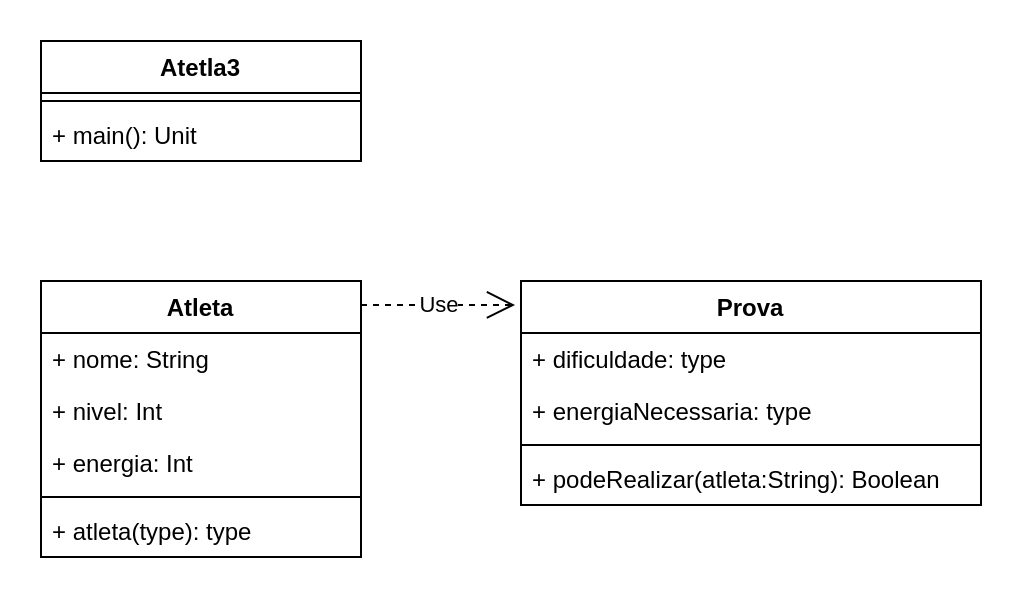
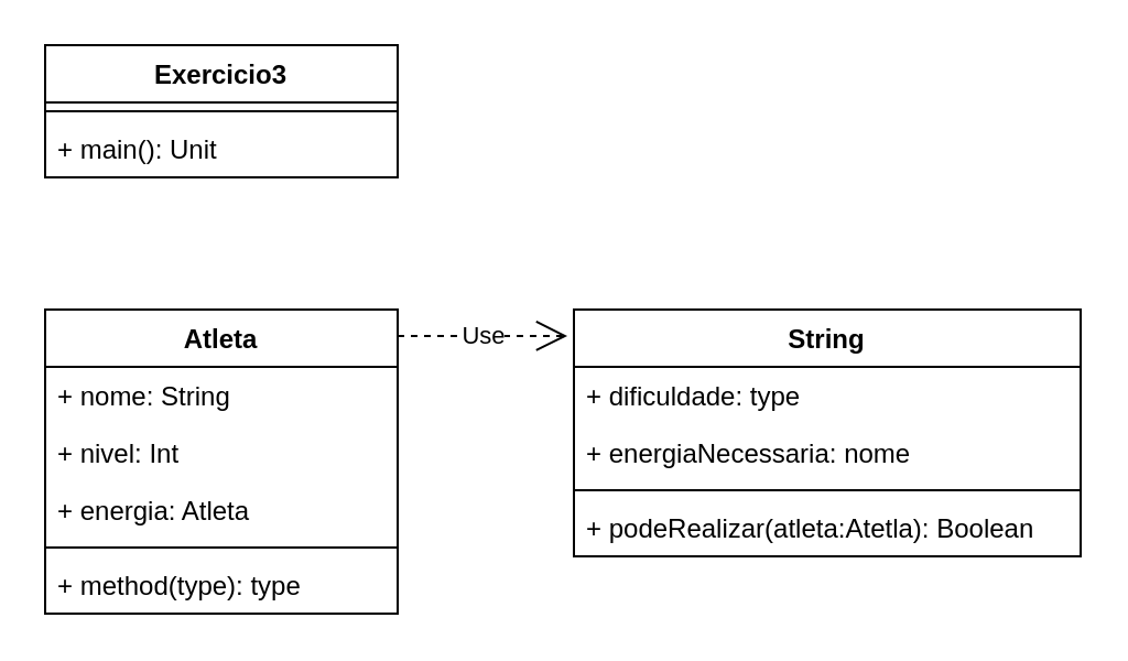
  <mxCell id="0" />
  <mxCell id="1" parent="0" />
- <mxCell id="2" value="Atetla3" style="swimlane;fontStyle=1;align=center;verticalAlign=top;childLayout=stackLayout;horizontal=1;startSize=26;horizontalStack=0;resizeParent=1;resizeParentMax=0;resizeLast=0;collapsible=1;marginBottom=0;" parent="1" vertex="1"><mxGeometry x="20" y="20" width="160" height="60" as="geometry" /></mxCell>
+ <mxCell id="2" value="Exercicio3" style="swimlane;fontStyle=1;align=center;verticalAlign=top;childLayout=stackLayout;horizontal=1;startSize=26;horizontalStack=0;resizeParent=1;resizeParentMax=0;resizeLast=0;collapsible=1;marginBottom=0;" parent="1" vertex="1"><mxGeometry x="20" y="20" width="160" height="60" as="geometry" /></mxCell>
  <mxCell id="3" value="" style="line;strokeWidth=1;fillColor=none;align=left;verticalAlign=middle;spacingTop=-1;spacingLeft=3;spacingRight=3;rotatable=0;labelPosition=right;points=[];portConstraint=eastwest;" parent="2" vertex="1"><mxGeometry y="26" width="160" height="8" as="geometry" /></mxCell>
  <mxCell id="4" value="+ main(): Unit" style="text;strokeColor=none;fillColor=none;align=left;verticalAlign=top;spacingLeft=4;spacingRight=4;overflow=hidden;rotatable=0;points=[[0,0.5],[1,0.5]];portConstraint=eastwest;" parent="2" vertex="1"><mxGeometry y="34" width="160" height="26" as="geometry" /></mxCell>
  <mxCell id="5" value="Use" style="endArrow=open;endSize=12;dashed=1;html=1;entryX=-0.013;entryY=0.107;entryDx=0;entryDy=0;exitX=1;exitY=0.087;exitDx=0;exitDy=0;exitPerimeter=0;entryPerimeter=0;" parent="1" source="6" target="12" edge="1"><mxGeometry width="160" relative="1" as="geometry"><mxPoint x="315" y="159" as="sourcePoint" /><mxPoint x="370" y="300" as="targetPoint" /></mxGeometry></mxCell>
  <mxCell id="6" value="Atleta" style="swimlane;fontStyle=1;align=center;verticalAlign=top;childLayout=stackLayout;horizontal=1;startSize=26;horizontalStack=0;resizeParent=1;resizeParentMax=0;resizeLast=0;collapsible=1;marginBottom=0;" parent="1" vertex="1"><mxGeometry x="20" y="140" width="160" height="138" as="geometry" /></mxCell>
  <mxCell id="7" value="+ nome: String" style="text;strokeColor=none;fillColor=none;align=left;verticalAlign=top;spacingLeft=4;spacingRight=4;overflow=hidden;rotatable=0;points=[[0,0.5],[1,0.5]];portConstraint=eastwest;" parent="6" vertex="1"><mxGeometry y="26" width="160" height="26" as="geometry" /></mxCell>
  <mxCell id="8" value="+ nivel: Int" style="text;strokeColor=none;fillColor=none;align=left;verticalAlign=top;spacingLeft=4;spacingRight=4;overflow=hidden;rotatable=0;points=[[0,0.5],[1,0.5]];portConstraint=eastwest;" parent="6" vertex="1"><mxGeometry y="52" width="160" height="26" as="geometry" /></mxCell>
- <mxCell id="9" value="+ energia: Int" style="text;strokeColor=none;fillColor=none;align=left;verticalAlign=top;spacingLeft=4;spacingRight=4;overflow=hidden;rotatable=0;points=[[0,0.5],[1,0.5]];portConstraint=eastwest;" parent="6" vertex="1"><mxGeometry y="78" width="160" height="26" as="geometry" /></mxCell>
+ <mxCell id="9" value="+ energia: Atleta" style="text;strokeColor=none;fillColor=none;align=left;verticalAlign=top;spacingLeft=4;spacingRight=4;overflow=hidden;rotatable=0;points=[[0,0.5],[1,0.5]];portConstraint=eastwest;" parent="6" vertex="1"><mxGeometry y="78" width="160" height="26" as="geometry" /></mxCell>
  <mxCell id="10" value="" style="line;strokeWidth=1;fillColor=none;align=left;verticalAlign=middle;spacingTop=-1;spacingLeft=3;spacingRight=3;rotatable=0;labelPosition=right;points=[];portConstraint=eastwest;" parent="6" vertex="1"><mxGeometry y="104" width="160" height="8" as="geometry" /></mxCell>
- <mxCell id="11" value="+ atleta(type): type" style="text;strokeColor=none;fillColor=none;align=left;verticalAlign=top;spacingLeft=4;spacingRight=4;overflow=hidden;rotatable=0;points=[[0,0.5],[1,0.5]];portConstraint=eastwest;" parent="6" vertex="1"><mxGeometry y="112" width="160" height="26" as="geometry" /></mxCell>
- <mxCell id="12" value="Prova" style="swimlane;fontStyle=1;align=center;verticalAlign=top;childLayout=stackLayout;horizontal=1;startSize=26;horizontalStack=0;resizeParent=1;resizeParentMax=0;resizeLast=0;collapsible=1;marginBottom=0;" parent="1" vertex="1"><mxGeometry x="260" y="140" width="230" height="112" as="geometry" /></mxCell>
+ <mxCell id="11" value="+ method(type): type" style="text;strokeColor=none;fillColor=none;align=left;verticalAlign=top;spacingLeft=4;spacingRight=4;overflow=hidden;rotatable=0;points=[[0,0.5],[1,0.5]];portConstraint=eastwest;" parent="6" vertex="1"><mxGeometry y="112" width="160" height="26" as="geometry" /></mxCell>
+ <mxCell id="12" value="String" style="swimlane;fontStyle=1;align=center;verticalAlign=top;childLayout=stackLayout;horizontal=1;startSize=26;horizontalStack=0;resizeParent=1;resizeParentMax=0;resizeLast=0;collapsible=1;marginBottom=0;" parent="1" vertex="1"><mxGeometry x="260" y="140" width="230" height="112" as="geometry" /></mxCell>
  <mxCell id="13" value="+ dificuldade: type" style="text;strokeColor=none;fillColor=none;align=left;verticalAlign=top;spacingLeft=4;spacingRight=4;overflow=hidden;rotatable=0;points=[[0,0.5],[1,0.5]];portConstraint=eastwest;" parent="12" vertex="1"><mxGeometry y="26" width="230" height="26" as="geometry" /></mxCell>
- <mxCell id="14" value="+ energiaNecessaria: type" style="text;strokeColor=none;fillColor=none;align=left;verticalAlign=top;spacingLeft=4;spacingRight=4;overflow=hidden;rotatable=0;points=[[0,0.5],[1,0.5]];portConstraint=eastwest;" parent="12" vertex="1"><mxGeometry y="52" width="230" height="26" as="geometry" /></mxCell>
+ <mxCell id="14" value="+ energiaNecessaria: nome" style="text;strokeColor=none;fillColor=none;align=left;verticalAlign=top;spacingLeft=4;spacingRight=4;overflow=hidden;rotatable=0;points=[[0,0.5],[1,0.5]];portConstraint=eastwest;" parent="12" vertex="1"><mxGeometry y="52" width="230" height="26" as="geometry" /></mxCell>
  <mxCell id="15" value="" style="line;strokeWidth=1;fillColor=none;align=left;verticalAlign=middle;spacingTop=-1;spacingLeft=3;spacingRight=3;rotatable=0;labelPosition=right;points=[];portConstraint=eastwest;" parent="12" vertex="1"><mxGeometry y="78" width="230" height="8" as="geometry" /></mxCell>
- <mxCell id="16" value="+ podeRealizar(atleta:String): Boolean" style="text;strokeColor=none;fillColor=none;align=left;verticalAlign=top;spacingLeft=4;spacingRight=4;overflow=hidden;rotatable=0;points=[[0,0.5],[1,0.5]];portConstraint=eastwest;" parent="12" vertex="1"><mxGeometry y="86" width="230" height="26" as="geometry" /></mxCell>
+ <mxCell id="16" value="+ podeRealizar(atleta:Atetla): Boolean" style="text;strokeColor=none;fillColor=none;align=left;verticalAlign=top;spacingLeft=4;spacingRight=4;overflow=hidden;rotatable=0;points=[[0,0.5],[1,0.5]];portConstraint=eastwest;" parent="12" vertex="1"><mxGeometry y="86" width="230" height="26" as="geometry" /></mxCell>
